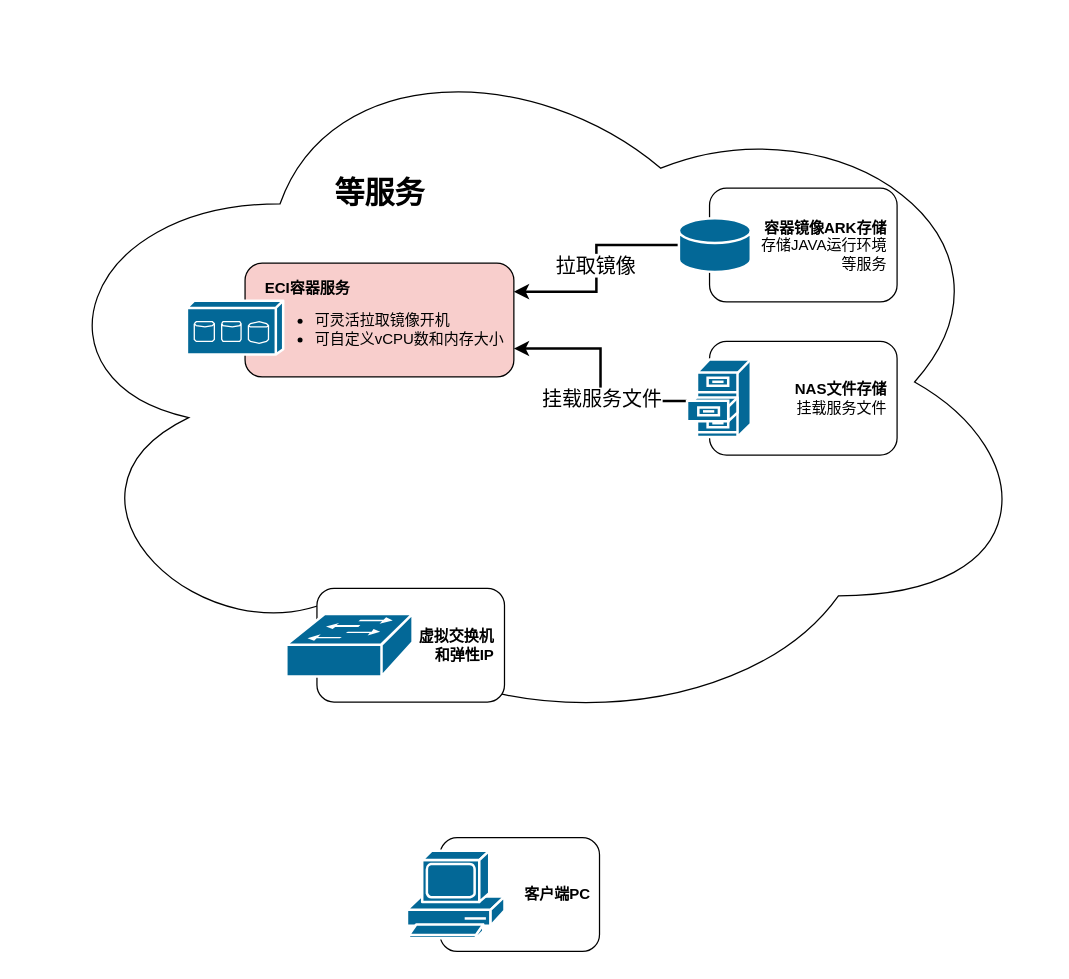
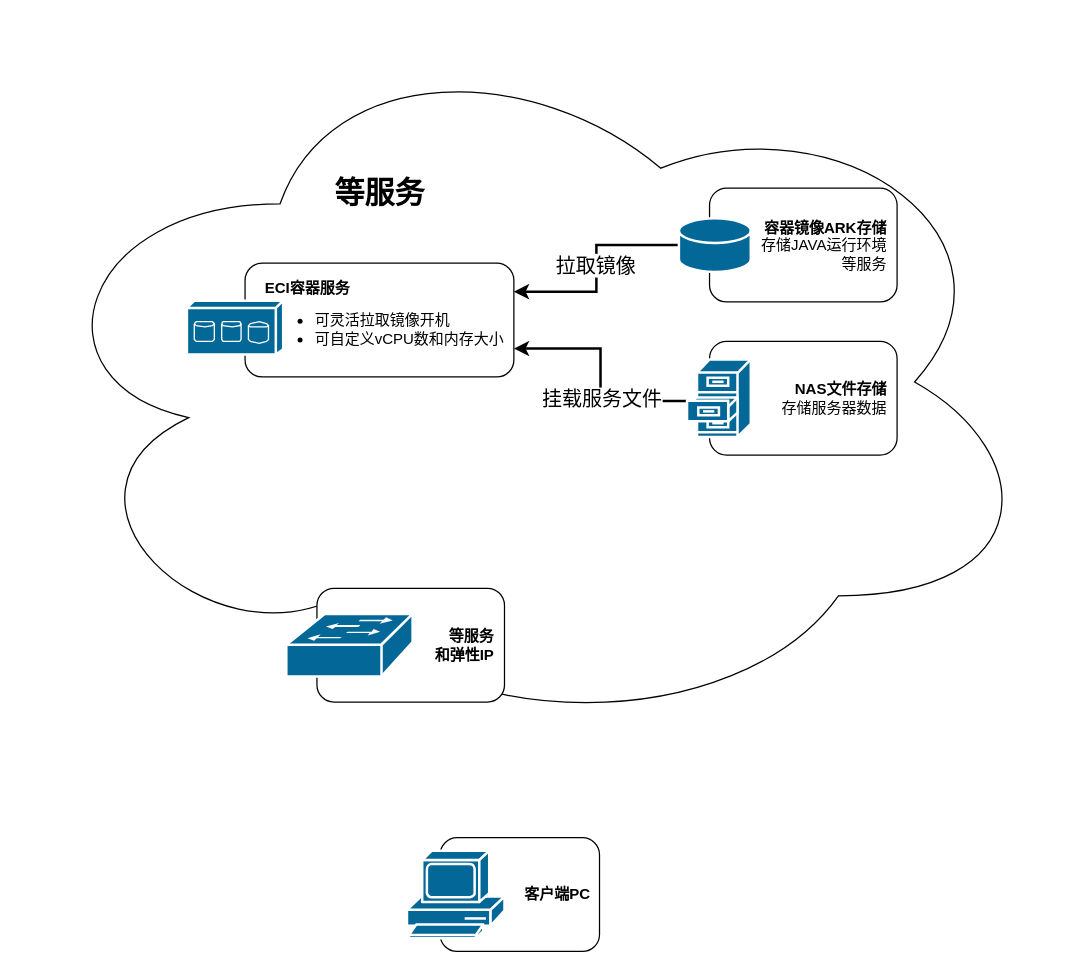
  <mxCell id="0" />
  <mxCell id="1" parent="0" />
  <mxCell id="2" value="" style="ellipse;shape=cloud;whiteSpace=wrap;html=1;rounded=0;shadow=0;comic=0;strokeWidth=1;fontFamily=Verdana;fontSize=12;movable=1;resizable=1;rotatable=1;deletable=1;editable=1;locked=0;connectable=1;" parent="1" vertex="1"><mxGeometry x="20.5" y="20" width="812" height="570" as="geometry" /></mxCell>
  <mxCell id="3" value="等服务" style="text;strokeColor=none;fillColor=none;html=1;fontSize=24;fontStyle=1;verticalAlign=middle;align=center;" vertex="1" parent="1"><mxGeometry x="253" y="134" width="100" height="40" as="geometry" /></mxCell>
- <mxCell id="4" value="&lt;div style=&quot;&quot;&gt;&lt;span style=&quot;background-color: initial;&quot;&gt;&lt;b&gt;NAS文件存储&lt;/b&gt;&lt;/span&gt;&lt;/div&gt;&lt;div style=&quot;&quot;&gt;挂载服务文件&lt;/div&gt;&lt;div style=&quot;&quot;&gt;&lt;/div&gt;" style="rounded=1;whiteSpace=wrap;html=1;align=right;spacing=8;" vertex="1" parent="1"><mxGeometry x="567" y="272.5" width="150" height="91" as="geometry" /></mxCell>
- <mxCell id="5" value="&lt;div style=&quot;&quot;&gt;&lt;b&gt;虚拟交换机&lt;/b&gt;&lt;/div&gt;&lt;div style=&quot;&quot;&gt;&lt;b&gt;和弹性IP&lt;/b&gt;&lt;/div&gt;&lt;div style=&quot;&quot;&gt;&lt;/div&gt;" style="rounded=1;whiteSpace=wrap;html=1;align=right;spacing=8;" vertex="1" parent="1"><mxGeometry x="253" y="470" width="150" height="91" as="geometry" /></mxCell>
+ <mxCell id="4" value="&lt;div style=&quot;&quot;&gt;&lt;span style=&quot;background-color: initial;&quot;&gt;&lt;b&gt;NAS文件存储&lt;/b&gt;&lt;/span&gt;&lt;/div&gt;&lt;div style=&quot;&quot;&gt;存储服务器数据&lt;/div&gt;&lt;div style=&quot;&quot;&gt;&lt;/div&gt;" style="rounded=1;whiteSpace=wrap;html=1;align=right;spacing=8;" vertex="1" parent="1"><mxGeometry x="567" y="272.5" width="150" height="91" as="geometry" /></mxCell>
+ <mxCell id="5" value="&lt;div style=&quot;&quot;&gt;&lt;b&gt;等服务&lt;/b&gt;&lt;/div&gt;&lt;div style=&quot;&quot;&gt;&lt;b&gt;和弹性IP&lt;/b&gt;&lt;/div&gt;&lt;div style=&quot;&quot;&gt;&lt;/div&gt;" style="rounded=1;whiteSpace=wrap;html=1;align=right;spacing=8;" vertex="1" parent="1"><mxGeometry x="253" y="470" width="150" height="91" as="geometry" /></mxCell>
  <mxCell id="6" style="edgeStyle=orthogonalEdgeStyle;rounded=0;orthogonalLoop=1;jettySize=auto;html=1;exitX=0;exitY=0.535;exitDx=0;exitDy=0;exitPerimeter=0;entryX=1;entryY=0.75;entryDx=0;entryDy=0;strokeWidth=2;" edge="1" parent="1" source="8" target="14"><mxGeometry relative="1" as="geometry" /></mxCell>
  <mxCell id="7" value="挂载服务文件" style="edgeLabel;html=1;align=center;verticalAlign=middle;resizable=0;points=[];fontSize=16;" vertex="1" connectable="0" parent="6"><mxGeometry x="-0.212" y="-1" relative="1" as="geometry"><mxPoint as="offset" /></mxGeometry></mxCell>
  <mxCell id="8" value="" style="shape=mxgraph.cisco.storage.file_cabinet;sketch=0;html=1;pointerEvents=1;dashed=0;fillColor=#036897;strokeColor=#ffffff;strokeWidth=2;verticalLabelPosition=bottom;verticalAlign=top;align=center;outlineConnect=0;" vertex="1" parent="1"><mxGeometry x="549" y="287" width="51" height="62" as="geometry" /></mxCell>
  <mxCell id="9" value="" style="shape=mxgraph.cisco.switches.workgroup_switch;sketch=0;html=1;pointerEvents=1;dashed=0;fillColor=#036897;strokeColor=#ffffff;strokeWidth=2;verticalLabelPosition=bottom;verticalAlign=top;align=center;outlineConnect=0;" vertex="1" parent="1"><mxGeometry x="228.5" y="490.5" width="101" height="50" as="geometry" /></mxCell>
  <mxCell id="10" value="&lt;div style=&quot;&quot;&gt;&lt;b&gt;容器镜像ARK存储&lt;/b&gt;&lt;/div&gt;&lt;div style=&quot;&quot;&gt;存储JAVA运行&lt;span style=&quot;background-color: initial;&quot;&gt;环境&lt;/span&gt;&lt;/div&gt;&lt;div style=&quot;&quot;&gt;&lt;span style=&quot;background-color: initial;&quot;&gt;等服务&lt;/span&gt;&lt;/div&gt;&lt;div style=&quot;&quot;&gt;&lt;/div&gt;" style="rounded=1;whiteSpace=wrap;html=1;align=right;spacing=8;" vertex="1" parent="1"><mxGeometry x="567" y="150" width="150" height="91" as="geometry" /></mxCell>
  <mxCell id="11" style="edgeStyle=orthogonalEdgeStyle;rounded=0;orthogonalLoop=1;jettySize=auto;html=1;exitX=0;exitY=0.5;exitDx=0;exitDy=0;exitPerimeter=0;entryX=1;entryY=0.25;entryDx=0;entryDy=0;strokeWidth=2;" edge="1" parent="1" source="13" target="14"><mxGeometry relative="1" as="geometry" /></mxCell>
  <mxCell id="12" value="&lt;font style=&quot;font-size: 16px;&quot;&gt;拉取镜像&lt;/font&gt;" style="edgeLabel;html=1;align=center;verticalAlign=middle;resizable=0;points=[];" vertex="1" connectable="0" parent="11"><mxGeometry x="-0.029" y="-1" relative="1" as="geometry"><mxPoint as="offset" /></mxGeometry></mxCell>
  <mxCell id="13" value="" style="shape=mxgraph.cisco.storage.relational_database;sketch=0;html=1;pointerEvents=1;dashed=0;fillColor=#036897;strokeColor=#ffffff;strokeWidth=2;verticalLabelPosition=bottom;verticalAlign=top;align=center;outlineConnect=0;" vertex="1" parent="1"><mxGeometry x="542.5" y="174" width="57.5" height="43" as="geometry" /></mxCell>
- <mxCell id="14" value="&lt;div style=&quot;text-align: left;&quot;&gt;&lt;b&gt;ECI容器服务&lt;/b&gt;&lt;/div&gt;&lt;div style=&quot;&quot;&gt;&lt;ul&gt;&lt;li style=&quot;text-align: left;&quot;&gt;可灵活拉取镜像开机&lt;/li&gt;&lt;li style=&quot;text-align: left;&quot;&gt;可自定义vCPU数和内存大小&lt;/li&gt;&lt;/ul&gt;&lt;/div&gt;&lt;div style=&quot;&quot;&gt;&lt;/div&gt;" style="rounded=1;whiteSpace=wrap;html=1;align=right;spacing=8;fillColor=#f8cecc;" vertex="1" parent="1"><mxGeometry x="195.5" y="210" width="215" height="91" as="geometry" /></mxCell>
+ <mxCell id="14" value="&lt;div style=&quot;text-align: left;&quot;&gt;&lt;b&gt;ECI容器服务&lt;/b&gt;&lt;/div&gt;&lt;div style=&quot;&quot;&gt;&lt;ul&gt;&lt;li style=&quot;text-align: left;&quot;&gt;可灵活拉取镜像开机&lt;/li&gt;&lt;li style=&quot;text-align: left;&quot;&gt;可自定义vCPU数和内存大小&lt;/li&gt;&lt;/ul&gt;&lt;/div&gt;&lt;div style=&quot;&quot;&gt;&lt;/div&gt;" style="rounded=1;whiteSpace=wrap;html=1;align=right;spacing=8;" vertex="1" parent="1"><mxGeometry x="195.5" y="210" width="215" height="91" as="geometry" /></mxCell>
  <mxCell id="15" value="" style="shape=mxgraph.cisco.storage.fc_storage;sketch=0;html=1;pointerEvents=1;dashed=0;fillColor=#036897;strokeColor=#ffffff;strokeWidth=2;verticalLabelPosition=bottom;verticalAlign=top;align=center;outlineConnect=0;" vertex="1" parent="1"><mxGeometry x="149" y="240" width="77" height="43" as="geometry" /></mxCell>
  <mxCell id="16" value="&lt;div style=&quot;&quot;&gt;&lt;b&gt;客户端PC&lt;/b&gt;&lt;/div&gt;&lt;div style=&quot;&quot;&gt;&lt;/div&gt;" style="rounded=1;whiteSpace=wrap;html=1;align=right;spacing=8;" vertex="1" parent="1"><mxGeometry x="351.5" y="669.5" width="127.5" height="91" as="geometry" /></mxCell>
  <mxCell id="17" value="" style="shape=mxgraph.cisco.computers_and_peripherals.pc;sketch=0;html=1;pointerEvents=1;dashed=0;fillColor=#036897;strokeColor=#ffffff;strokeWidth=2;verticalLabelPosition=bottom;verticalAlign=top;align=center;outlineConnect=0;" vertex="1" parent="1"><mxGeometry x="325" y="680" width="78" height="70" as="geometry" /></mxCell>
